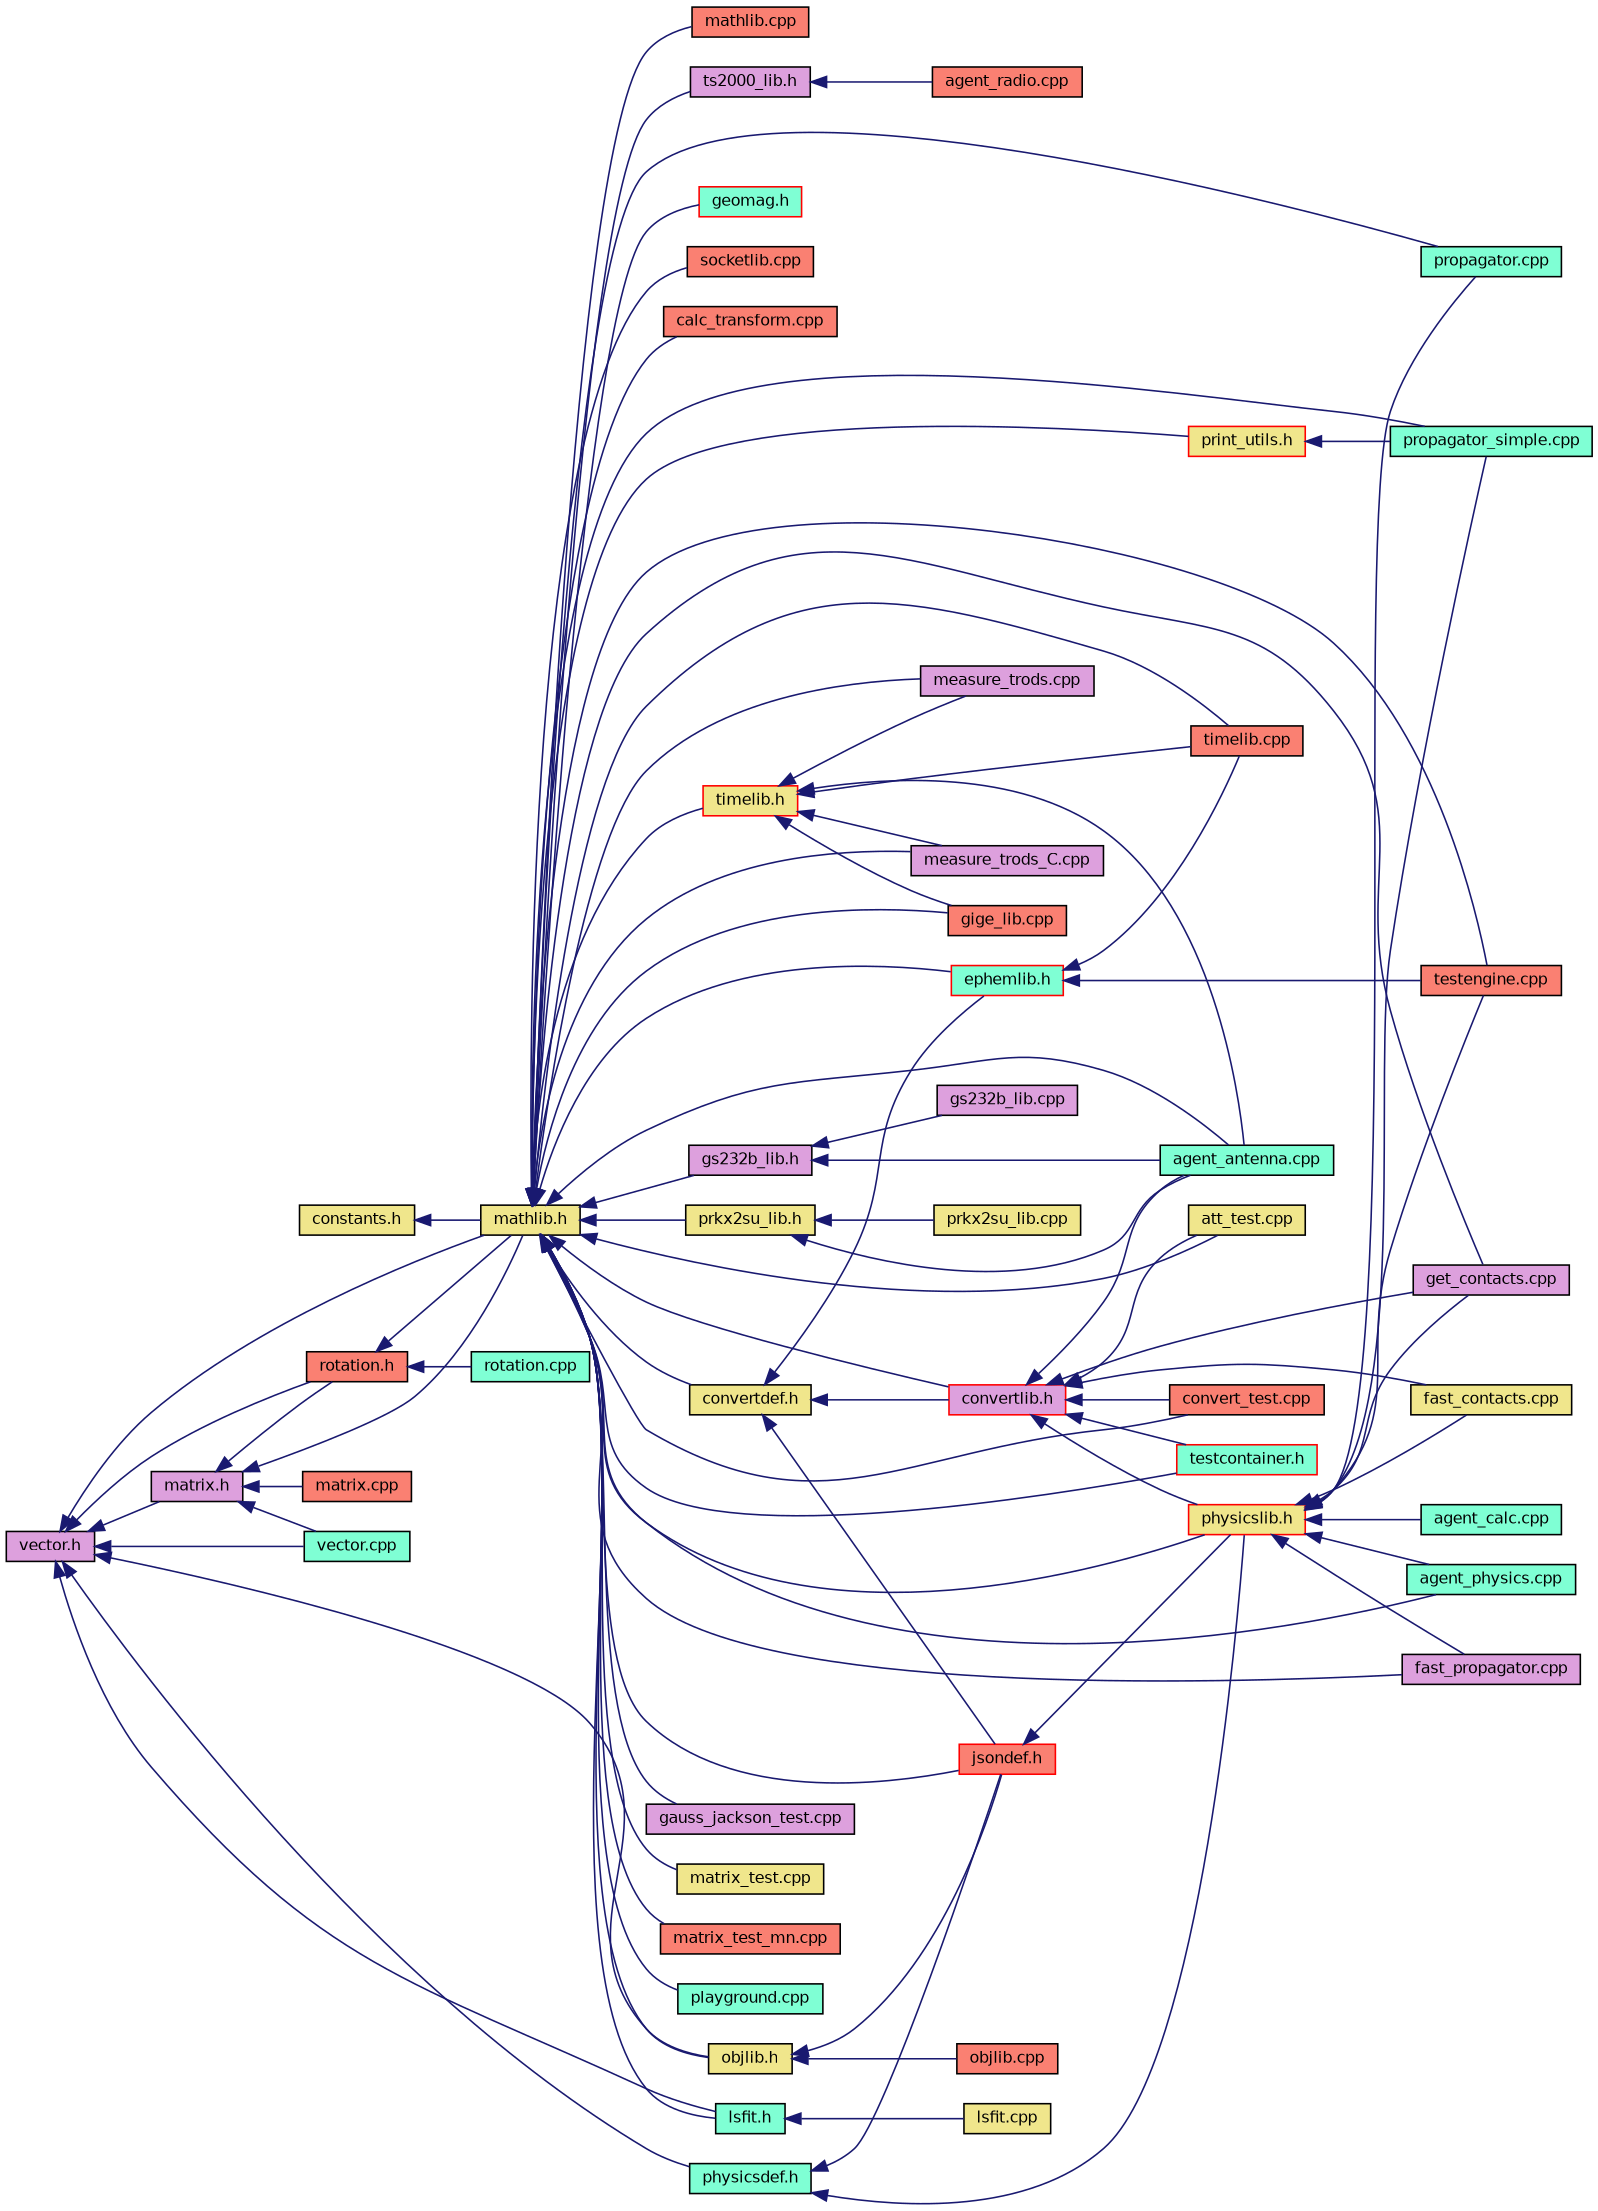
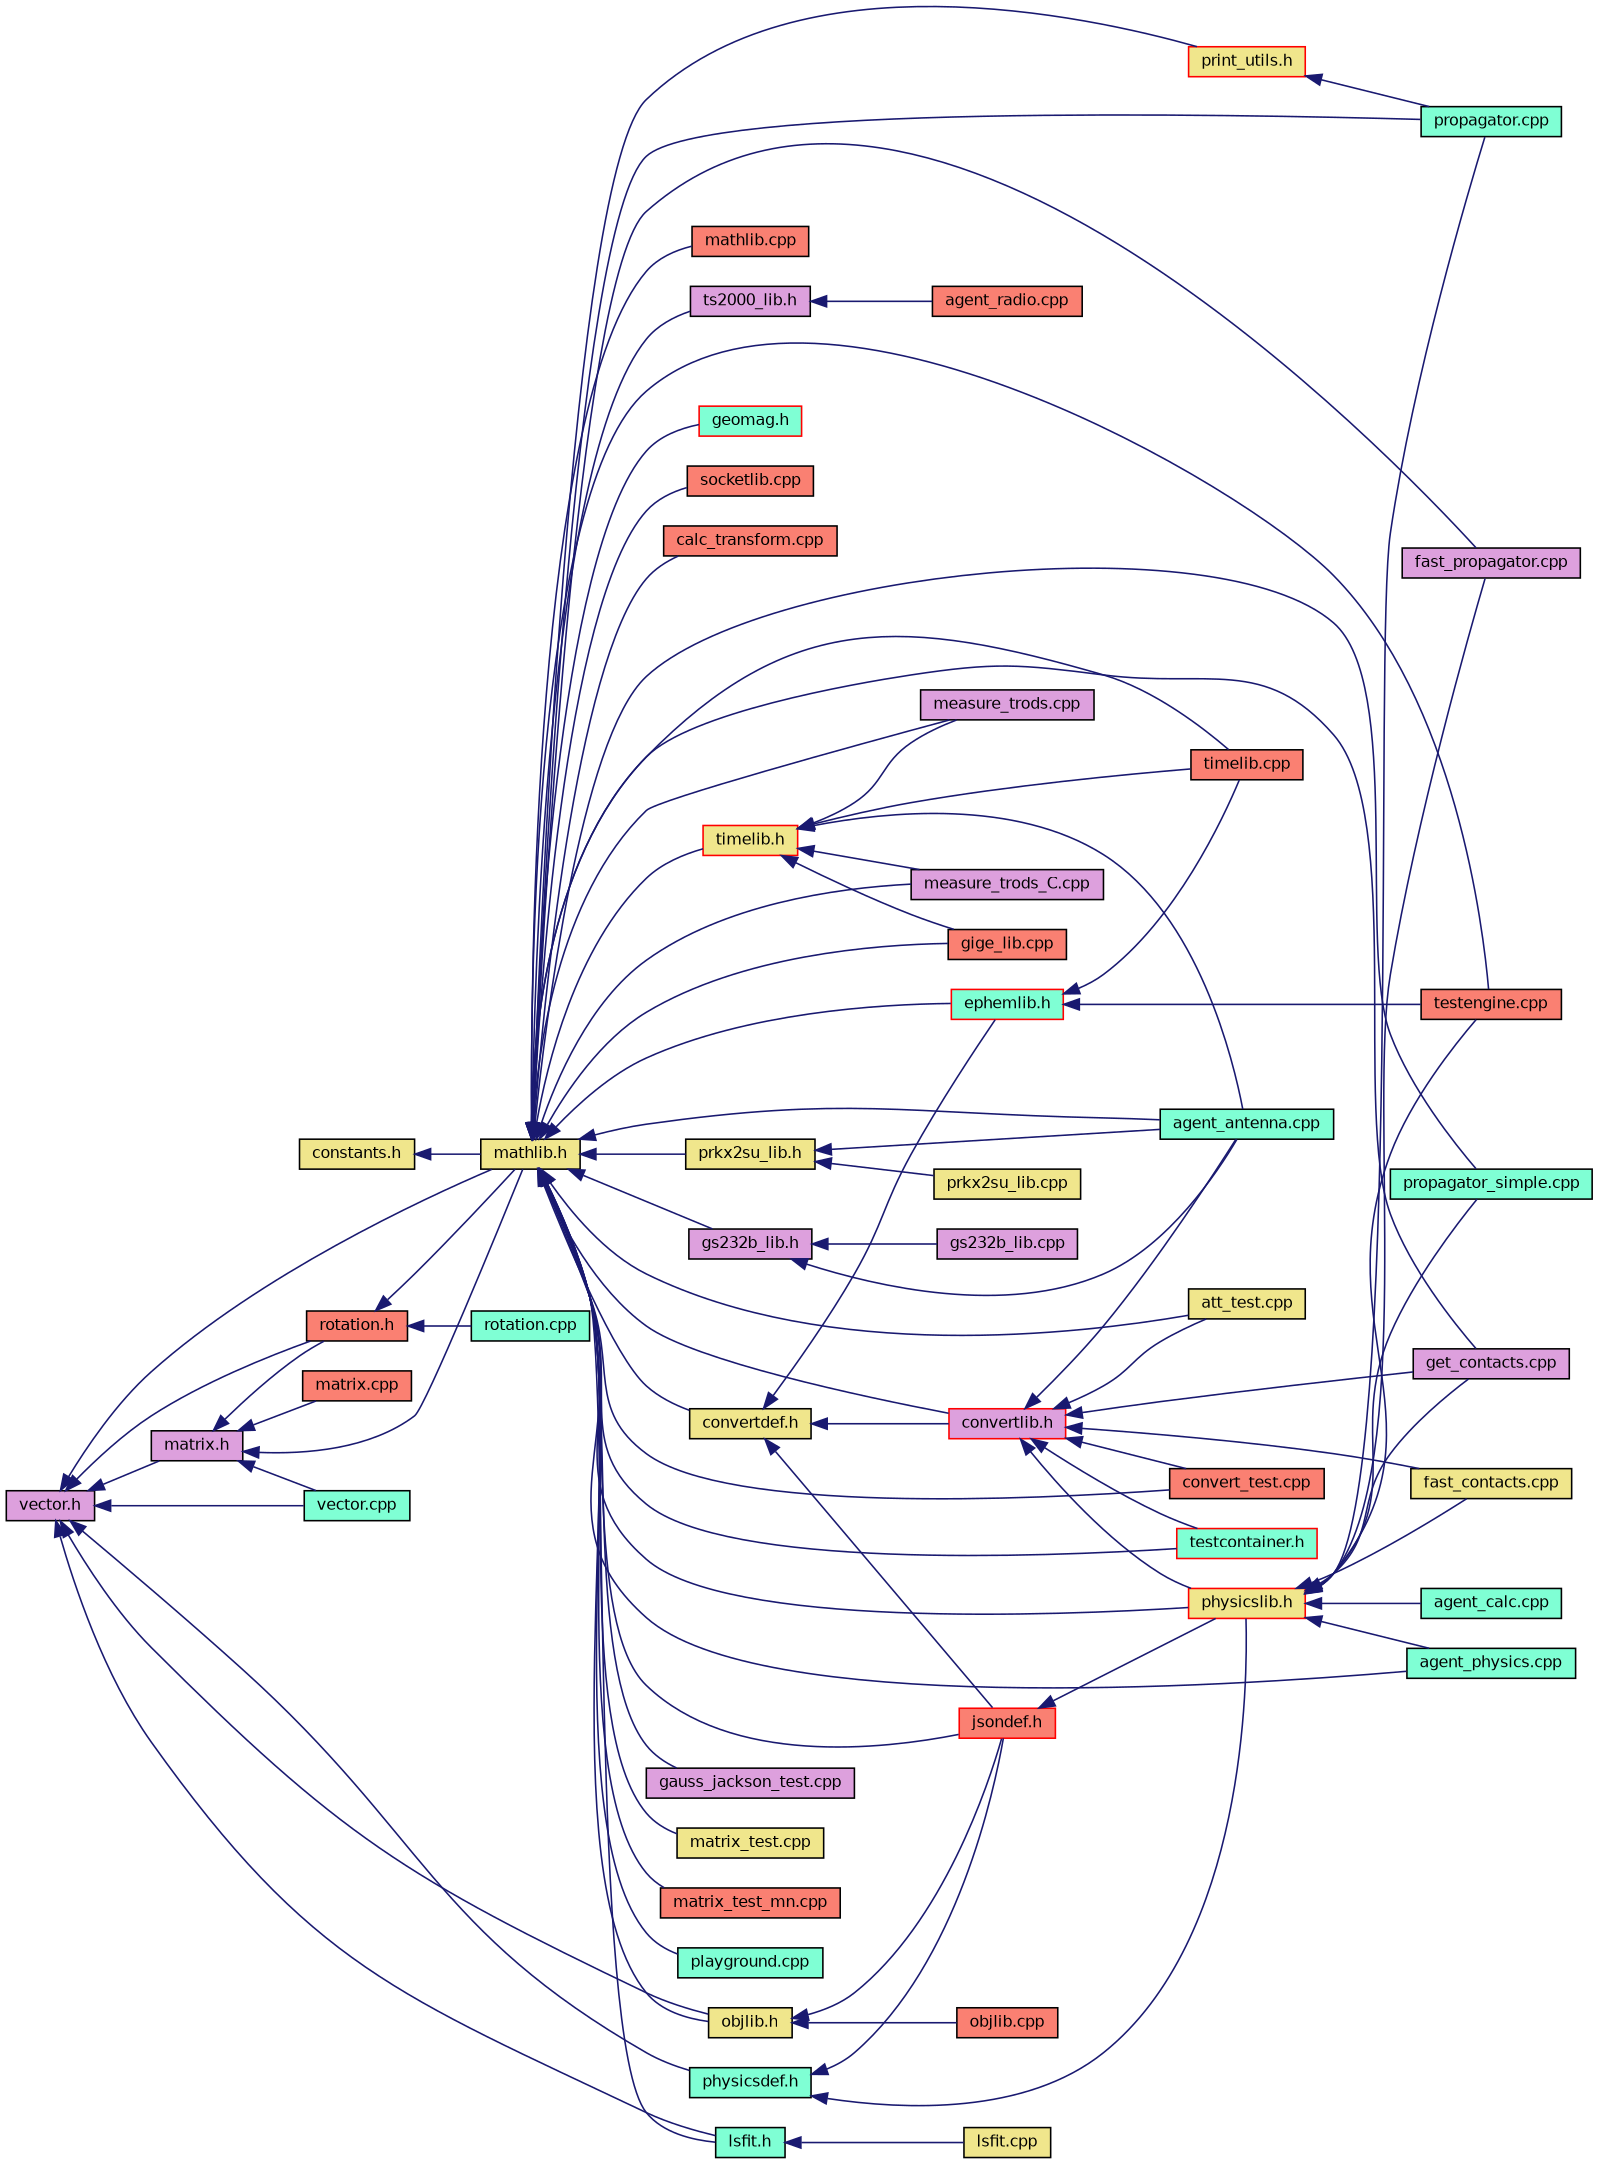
  digraph {
    rankdir=LR
    node [color=black fillcolor=khaki fontname=Helvetica fontsize=10 shape=record style=filled]
    edge [color=midnightblue dir=back fontname=Helvetica fontsize=10 labelfontname=Helvetica labelfontsize=10 style=solid]
    n1 [fontcolor=black height=0.2 label="constants.h" width=0.4]
    n2 [height=0.2 label="mathlib.h" width=0.4]
    n3 [fillcolor=plum height=0.2 label="vector.h" width=0.4]
    n4 [fillcolor=aquamarine height=0.2 label="lsfit.h" width=0.4]
    n5 [height=0.2 label="objlib.h" width=0.4]
    n6 [fillcolor=plum height=0.2 label="matrix.h" width=0.4]
    n7 [fillcolor=salmon height=0.2 label="rotation.h" width=0.4]
    n8 [fillcolor=aquamarine height=0.2 label="vector.cpp" width=0.4]
    n9 [fillcolor=aquamarine height=0.2 label="physicsdef.h" width=0.4]
    n10 [fillcolor=plum height=0.2 label="measure_trods.cpp" width=0.4]
    n11 [fillcolor=plum height=0.2 label="measure_trods_C.cpp" width=0.4]
    n12 [fillcolor=aquamarine height=0.2 label="propagator_simple.cpp" width=0.4]
    n13 [fillcolor=salmon height=0.2 label="testengine.cpp" width=0.4]
    n14 [height=0.2 label="att_test.cpp" width=0.4]
    n15 [fillcolor=salmon height=0.2 label="convert_test.cpp" width=0.4]
    n16 [fillcolor=plum height=0.2 label="gauss_jackson_test.cpp" width=0.4]
    n17 [height=0.2 label="matrix_test.cpp" width=0.4]
    n18 [fillcolor=salmon height=0.2 label="matrix_test_mn.cpp" width=0.4]
    n19 [fillcolor=aquamarine height=0.2 label="playground.cpp" width=0.4]
    n20 [fillcolor=salmon height=0.2 label="gige_lib.cpp" width=0.4]
    n21 [fillcolor=plum height=0.2 label="gs232b_lib.h" width=0.4]
    n22 [height=0.2 label="prkx2su_lib.h" width=0.4]
    n23 [fillcolor=plum height=0.2 label="ts2000_lib.h" width=0.4]
    n24 [fillcolor=salmon height=0.2 label="mathlib.cpp" width=0.4]
    n25 [color=red height=0.2 label="physicslib.h" width=0.4]
    n26 [fillcolor=aquamarine height=0.2 label="agent_physics.cpp" width=0.4]
    n27 [fillcolor=plum height=0.2 label="fast_propagator.cpp" width=0.4]
    n28 [fillcolor=plum height=0.2 label="get_contacts.cpp" width=0.4]
    n29 [fillcolor=aquamarine height=0.2 label="propagator.cpp" width=0.4]
    n30 [color=red fillcolor=aquamarine height=0.2 label="testcontainer.h" width=0.4]
    n31 [height=0.2 label="convertdef.h" width=0.4]
    n32 [color=red fillcolor=plum height=0.2 label="convertlib.h" width=0.4]
    n33 [color=red fillcolor=aquamarine height=0.2 label="ephemlib.h" width=0.4]
    n34 [fillcolor=salmon height=0.2 label="timelib.cpp" width=0.4]
    n35 [color=red fillcolor=salmon height=0.2 label="jsondef.h" width=0.4]
    n36 [color=red fillcolor=aquamarine height=0.2 label="geomag.h" width=0.4]
    n37 [color=red height=0.2 label="print_utils.h" width=0.4]
    n38 [fillcolor=salmon height=0.2 label="socketlib.cpp" width=0.4]
    n39 [color=red height=0.2 label="timelib.h" width=0.4]
    n40 [fillcolor=salmon height=0.2 label="calc_transform.cpp" width=0.4]
    n41 [fillcolor=aquamarine height=0.2 label="agent_antenna.cpp" width=0.4]
    n42 [height=0.2 label="lsfit.cpp" width=0.4]
    n43 [fillcolor=salmon height=0.2 label="objlib.cpp" width=0.4]
    n44 [fillcolor=salmon height=0.2 label="matrix.cpp" width=0.4]
    n45 [fillcolor=aquamarine height=0.2 label="rotation.cpp" width=0.4]
    n46 [fillcolor=plum height=0.2 label="gs232b_lib.cpp" width=0.4]
    n47 [height=0.2 label="prkx2su_lib.cpp" width=0.4]
    n48 [fillcolor=salmon height=0.2 label="agent_radio.cpp" width=0.4]
    n49 [height=0.2 label="fast_contacts.cpp" width=0.4]
    n50 [fillcolor=aquamarine height=0.2 label="agent_calc.cpp" width=0.4]
    n1 -> n2
    n2 -> n4
    n2 -> n5
    n2 -> n10
    n2 -> n11
    n2 -> n12
    n2 -> n13
    n2 -> n14
    n2 -> n15
    n2 -> n16
    n2 -> n17
    n2 -> n18
    n2 -> n19
    n2 -> n20
    n2 -> n21
    n2 -> n22
    n2 -> n23
    n2 -> n24
    n2 -> n25
    n2 -> n26
    n2 -> n27
    n2 -> n28
    n2 -> n29
    n2 -> n30
    n2 -> n31
    n2 -> n32
    n2 -> n33
    n2 -> n34
    n2 -> n35
    n2 -> n36
    n2 -> n37
    n2 -> n38
    n2 -> n39
    n2 -> n40
    n2 -> n41
    n3 -> n2
    n3 -> n4
    n3 -> n5
    n3 -> n6
    n3 -> n7
    n3 -> n8
    n3 -> n9
    n4 -> n42
    n5 -> n35
    n5 -> n43
    n6 -> n2
    n6 -> n7
    n6 -> n8
    n6 -> n44
    n7 -> n2
    n7 -> n45
    n9 -> n25
    n9 -> n35
    n21 -> n41
    n21 -> n46
    n22 -> n41
    n22 -> n47
    n23 -> n48
    n25 -> n12
    n25 -> n13
    n25 -> n26
    n25 -> n27
    n25 -> n28
    n25 -> n29
    n25 -> n49
    n25 -> n50
    n31 -> n32
    n31 -> n33
    n31 -> n35
    n32 -> n14
    n32 -> n15
    n32 -> n25
    n32 -> n28
    n32 -> n30
    n32 -> n41
    n32 -> n49
    n33 -> n13
    n33 -> n34
    n35 -> n25
-   n37 -> n12
+   n37 -> n29
    n39 -> n10
    n39 -> n11
    n39 -> n20
    n39 -> n34
    n39 -> n41
  }
